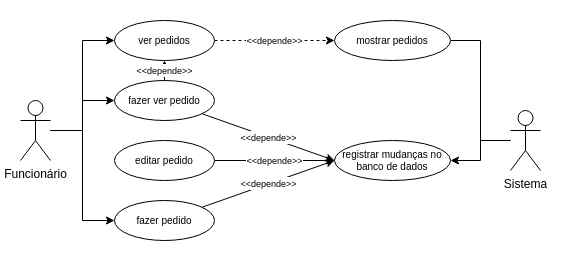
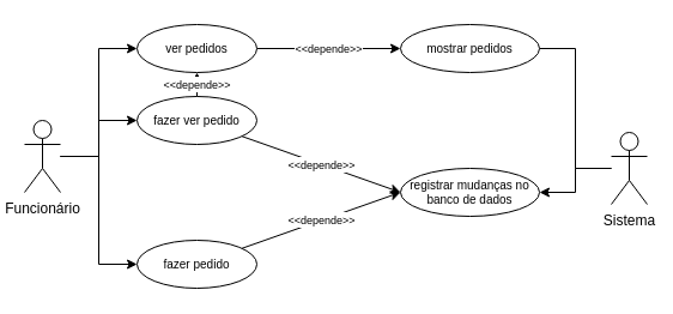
  <mxCell id="0" />
  <mxCell id="1" parent="0" />
  <mxCell id="2" style="edgeStyle=orthogonalEdgeStyle;rounded=0;orthogonalLoop=1;jettySize=auto;html=1;entryX=0;entryY=0.5;entryDx=0;entryDy=0;" edge="1" parent="1" source="5" target="10"><mxGeometry relative="1" as="geometry" /></mxCell>
  <mxCell id="3" style="edgeStyle=orthogonalEdgeStyle;rounded=0;orthogonalLoop=1;jettySize=auto;html=1;entryX=0;entryY=0.5;entryDx=0;entryDy=0;" edge="1" parent="1" source="5" target="13"><mxGeometry relative="1" as="geometry" /></mxCell>
  <mxCell id="4" style="edgeStyle=orthogonalEdgeStyle;rounded=0;orthogonalLoop=1;jettySize=auto;html=1;entryX=0;entryY=0.5;entryDx=0;entryDy=0;" edge="1" parent="1" source="5" target="19"><mxGeometry relative="1" as="geometry" /></mxCell>
  <mxCell id="5" value="Funcionário" style="shape=umlActor;verticalLabelPosition=bottom;verticalAlign=top;html=1;outlineConnect=0;" vertex="1" parent="1"><mxGeometry x="20" y="100" width="30" height="60" as="geometry" /></mxCell>
  <mxCell id="6" style="edgeStyle=orthogonalEdgeStyle;rounded=0;orthogonalLoop=1;jettySize=auto;html=1;entryX=1;entryY=0.5;entryDx=0;entryDy=0;endArrow=none;" edge="1" parent="1" source="8" target="14"><mxGeometry relative="1" as="geometry" /></mxCell>
  <mxCell id="7" style="edgeStyle=orthogonalEdgeStyle;rounded=0;orthogonalLoop=1;jettySize=auto;html=1;entryX=1;entryY=0.5;entryDx=0;entryDy=0;" edge="1" parent="1" source="8" target="11"><mxGeometry relative="1" as="geometry" /></mxCell>
  <mxCell id="8" value="Sistema" style="shape=umlActor;verticalLabelPosition=bottom;verticalAlign=top;html=1;outlineConnect=0;" vertex="1" parent="1"><mxGeometry x="510" y="110" width="30" height="60" as="geometry" /></mxCell>
  <mxCell id="9" value="&lt;font style=&quot;font-size: 9px;&quot;&gt;&amp;lt;&amp;lt;depende&amp;gt;&amp;gt;&lt;/font&gt;" style="rounded=0;orthogonalLoop=1;jettySize=auto;html=1;entryX=0;entryY=0.5;entryDx=0;entryDy=0;" edge="1" parent="1" source="10" target="11"><mxGeometry x="-0.001" relative="1" as="geometry"><mxPoint as="offset" /></mxGeometry></mxCell>
  <mxCell id="10" value="fazer ver pedido" style="ellipse;whiteSpace=wrap;html=1;fontSize=10;" vertex="1" parent="1"><mxGeometry x="114" y="80" width="100" height="40" as="geometry" /></mxCell>
  <mxCell id="11" value="registrar mudanças no banco de dados" style="ellipse;whiteSpace=wrap;html=1;fontSize=10;" vertex="1" parent="1"><mxGeometry x="334" y="140" width="116" height="40" as="geometry" /></mxCell>
- <mxCell id="12" value="&lt;font style=&quot;font-size: 9px;&quot;&gt;&amp;lt;&amp;lt;depende&amp;gt;&amp;gt;&lt;/font&gt;" style="edgeStyle=orthogonalEdgeStyle;rounded=0;orthogonalLoop=1;jettySize=auto;html=1;entryX=0;entryY=0.5;entryDx=0;entryDy=0;dashed=1;" edge="1" parent="1" source="13" target="14"><mxGeometry relative="1" as="geometry" /></mxCell>
+ <mxCell id="12" value="&lt;font style=&quot;font-size: 9px;&quot;&gt;&amp;lt;&amp;lt;depende&amp;gt;&amp;gt;&lt;/font&gt;" style="edgeStyle=orthogonalEdgeStyle;rounded=0;orthogonalLoop=1;jettySize=auto;html=1;entryX=0;entryY=0.5;entryDx=0;entryDy=0;" edge="1" parent="1" source="13" target="14"><mxGeometry relative="1" as="geometry" /></mxCell>
  <mxCell id="13" value="ver pedidos" style="ellipse;whiteSpace=wrap;html=1;fontSize=10;" vertex="1" parent="1"><mxGeometry x="114" y="20" width="100" height="40" as="geometry" /></mxCell>
  <mxCell id="14" value="mostrar pedidos" style="ellipse;whiteSpace=wrap;html=1;fontSize=10;" vertex="1" parent="1"><mxGeometry x="334" y="20" width="116" height="40" as="geometry" /></mxCell>
- <mxCell id="15" value="&lt;font style=&quot;font-size: 9px;&quot;&gt;&amp;lt;&amp;lt;depende&amp;gt;&amp;gt;&lt;/font&gt;" style="rounded=0;orthogonalLoop=1;jettySize=auto;html=1;entryX=0;entryY=0.5;entryDx=0;entryDy=0;" edge="1" parent="1" source="16" target="11"><mxGeometry relative="1" as="geometry"><mxPoint x="320" y="130" as="targetPoint" /></mxGeometry></mxCell>
- <mxCell id="16" value="editar pedido" style="ellipse;whiteSpace=wrap;html=1;fontSize=10;" vertex="1" parent="1"><mxGeometry x="114" y="140" width="100" height="40" as="geometry" /></mxCell>
  <mxCell id="17" value="&lt;font style=&quot;font-size: 9px;&quot;&gt;&amp;lt;&amp;lt;depende&amp;gt;&amp;gt;&lt;/font&gt;" style="edgeStyle=orthogonalEdgeStyle;rounded=0;orthogonalLoop=1;jettySize=auto;html=1;exitX=0.5;exitY=0;exitDx=0;exitDy=0;entryX=0.5;entryY=1;entryDx=0;entryDy=0;" edge="1" parent="1" source="10" target="13"><mxGeometry x="-0.001" relative="1" as="geometry"><mxPoint as="offset" /><mxPoint x="240" y="130" as="sourcePoint" /><mxPoint x="320" y="130" as="targetPoint" /></mxGeometry></mxCell>
  <mxCell id="18" value="&lt;font style=&quot;font-size: 9px;&quot;&gt;&amp;lt;&amp;lt;depende&amp;gt;&amp;gt;&lt;/font&gt;" style="rounded=0;orthogonalLoop=1;jettySize=auto;html=1;entryX=0;entryY=0.5;entryDx=0;entryDy=0;" edge="1" parent="1" source="19" target="11"><mxGeometry relative="1" as="geometry" /></mxCell>
  <mxCell id="19" value="fazer pedido" style="ellipse;whiteSpace=wrap;html=1;fontSize=10;" vertex="1" parent="1"><mxGeometry x="114" y="200" width="100" height="40" as="geometry" /></mxCell>
